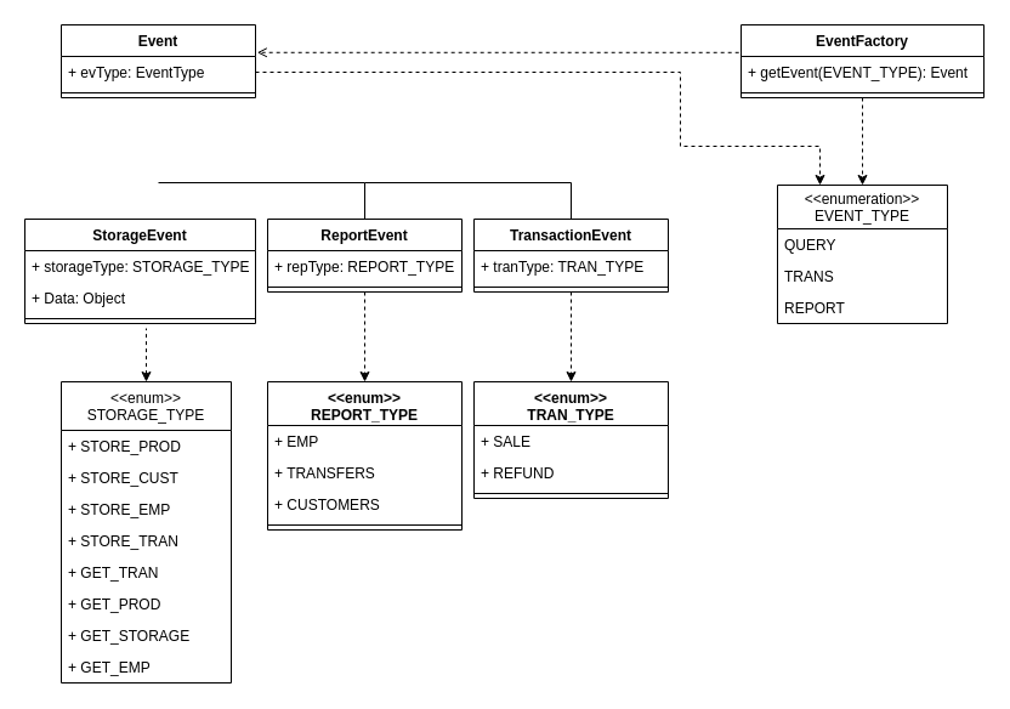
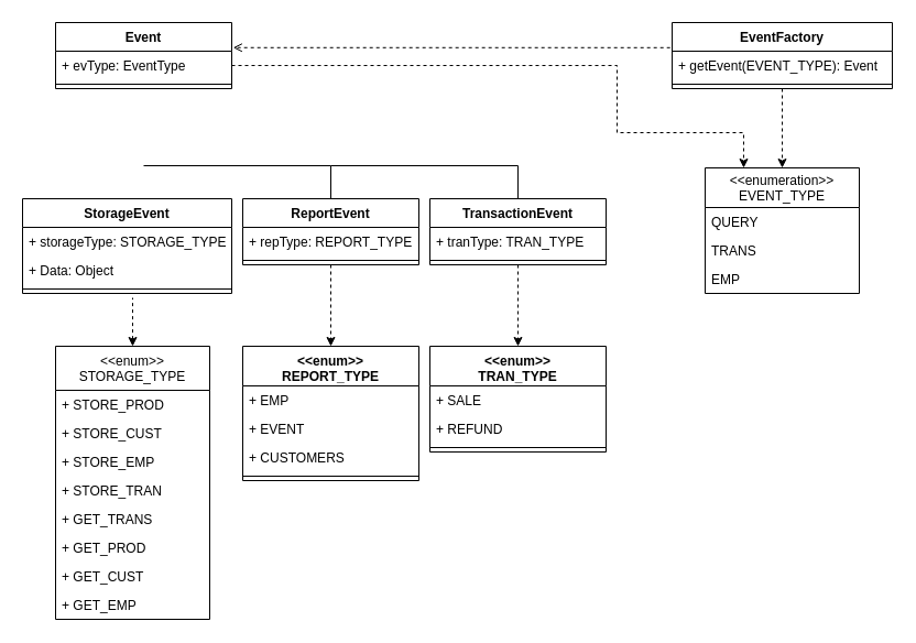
  <mxCell id="0" />
  <mxCell id="1" parent="0" />
  <mxCell id="2" value="Event" style="swimlane;fontStyle=1;align=center;verticalAlign=top;childLayout=stackLayout;horizontal=1;startSize=26;horizontalStack=0;resizeParent=1;resizeParentMax=0;resizeLast=0;collapsible=1;marginBottom=0;" parent="1" vertex="1"><mxGeometry x="50" y="20" width="160" height="60" as="geometry" /></mxCell>
  <mxCell id="3" value="+ evType: EventType" style="text;strokeColor=none;fillColor=none;align=left;verticalAlign=top;spacingLeft=4;spacingRight=4;overflow=hidden;rotatable=0;points=[[0,0.5],[1,0.5]];portConstraint=eastwest;" parent="2" vertex="1"><mxGeometry y="26" width="160" height="26" as="geometry" /></mxCell>
  <mxCell id="4" value="" style="line;strokeWidth=1;fillColor=none;align=left;verticalAlign=middle;spacingTop=-1;spacingLeft=3;spacingRight=3;rotatable=0;labelPosition=right;points=[];portConstraint=eastwest;" parent="2" vertex="1"><mxGeometry y="52" width="160" height="8" as="geometry" /></mxCell>
  <mxCell id="5" style="edgeStyle=orthogonalEdgeStyle;rounded=0;orthogonalLoop=1;jettySize=auto;html=1;exitX=0.5;exitY=0;exitDx=0;exitDy=0;endArrow=none;endFill=0;startArrow=classic;startFill=1;dashed=1;" parent="1" source="6" edge="1"><mxGeometry relative="1" as="geometry"><mxPoint x="120" y="270" as="targetPoint" /><mxPoint x="120" y="314" as="sourcePoint" /></mxGeometry></mxCell>
  <mxCell id="6" value="&lt;&lt;enum&gt;&gt;&#10;STORAGE_TYPE" style="swimlane;fontStyle=0;childLayout=stackLayout;horizontal=1;startSize=40;fillColor=none;horizontalStack=0;resizeParent=1;resizeParentMax=0;resizeLast=0;collapsible=1;marginBottom=0;" parent="1" vertex="1"><mxGeometry x="50" y="314" width="140" height="248" as="geometry" /></mxCell>
  <mxCell id="7" value="+ STORE_PROD" style="text;strokeColor=none;fillColor=none;align=left;verticalAlign=top;spacingLeft=4;spacingRight=4;overflow=hidden;rotatable=0;points=[[0,0.5],[1,0.5]];portConstraint=eastwest;" parent="6" vertex="1"><mxGeometry y="40" width="140" height="26" as="geometry" /></mxCell>
  <mxCell id="8" value="+ STORE_CUST" style="text;strokeColor=none;fillColor=none;align=left;verticalAlign=top;spacingLeft=4;spacingRight=4;overflow=hidden;rotatable=0;points=[[0,0.5],[1,0.5]];portConstraint=eastwest;" parent="6" vertex="1"><mxGeometry y="66" width="140" height="26" as="geometry" /></mxCell>
  <mxCell id="9" value="+ STORE_EMP" style="text;strokeColor=none;fillColor=none;align=left;verticalAlign=top;spacingLeft=4;spacingRight=4;overflow=hidden;rotatable=0;points=[[0,0.5],[1,0.5]];portConstraint=eastwest;" parent="6" vertex="1"><mxGeometry y="92" width="140" height="26" as="geometry" /></mxCell>
  <mxCell id="10" value="+ STORE_TRAN" style="text;strokeColor=none;fillColor=none;align=left;verticalAlign=top;spacingLeft=4;spacingRight=4;overflow=hidden;rotatable=0;points=[[0,0.5],[1,0.5]];portConstraint=eastwest;" parent="6" vertex="1"><mxGeometry y="118" width="140" height="26" as="geometry" /></mxCell>
- <mxCell id="11" value="+ GET_TRAN" style="text;strokeColor=none;fillColor=none;align=left;verticalAlign=top;spacingLeft=4;spacingRight=4;overflow=hidden;rotatable=0;points=[[0,0.5],[1,0.5]];portConstraint=eastwest;" parent="6" vertex="1"><mxGeometry y="144" width="140" height="26" as="geometry" /></mxCell>
+ <mxCell id="11" value="+ GET_TRANS" style="text;strokeColor=none;fillColor=none;align=left;verticalAlign=top;spacingLeft=4;spacingRight=4;overflow=hidden;rotatable=0;points=[[0,0.5],[1,0.5]];portConstraint=eastwest;" parent="6" vertex="1"><mxGeometry y="144" width="140" height="26" as="geometry" /></mxCell>
  <mxCell id="12" value="+ GET_PROD" style="text;strokeColor=none;fillColor=none;align=left;verticalAlign=top;spacingLeft=4;spacingRight=4;overflow=hidden;rotatable=0;points=[[0,0.5],[1,0.5]];portConstraint=eastwest;" parent="6" vertex="1"><mxGeometry y="170" width="140" height="26" as="geometry" /></mxCell>
- <mxCell id="13" value="+ GET_STORAGE" style="text;strokeColor=none;fillColor=none;align=left;verticalAlign=top;spacingLeft=4;spacingRight=4;overflow=hidden;rotatable=0;points=[[0,0.5],[1,0.5]];portConstraint=eastwest;" parent="6" vertex="1"><mxGeometry y="196" width="140" height="26" as="geometry" /></mxCell>
+ <mxCell id="13" value="+ GET_CUST" style="text;strokeColor=none;fillColor=none;align=left;verticalAlign=top;spacingLeft=4;spacingRight=4;overflow=hidden;rotatable=0;points=[[0,0.5],[1,0.5]];portConstraint=eastwest;" parent="6" vertex="1"><mxGeometry y="196" width="140" height="26" as="geometry" /></mxCell>
  <mxCell id="14" value="+ GET_EMP" style="text;strokeColor=none;fillColor=none;align=left;verticalAlign=top;spacingLeft=4;spacingRight=4;overflow=hidden;rotatable=0;points=[[0,0.5],[1,0.5]];portConstraint=eastwest;" parent="6" vertex="1"><mxGeometry y="222" width="140" height="26" as="geometry" /></mxCell>
  <mxCell id="15" value="&lt;&lt;enumeration&gt;&gt;&#10;EVENT_TYPE" style="swimlane;fontStyle=0;childLayout=stackLayout;horizontal=1;startSize=36;fillColor=none;horizontalStack=0;resizeParent=1;resizeParentMax=0;resizeLast=0;collapsible=1;marginBottom=0;" parent="1" vertex="1"><mxGeometry x="640" y="152" width="140" height="114" as="geometry" /></mxCell>
  <mxCell id="16" value="QUERY" style="text;strokeColor=none;fillColor=none;align=left;verticalAlign=top;spacingLeft=4;spacingRight=4;overflow=hidden;rotatable=0;points=[[0,0.5],[1,0.5]];portConstraint=eastwest;" parent="15" vertex="1"><mxGeometry y="36" width="140" height="26" as="geometry" /></mxCell>
  <mxCell id="17" value="TRANS" style="text;strokeColor=none;fillColor=none;align=left;verticalAlign=top;spacingLeft=4;spacingRight=4;overflow=hidden;rotatable=0;points=[[0,0.5],[1,0.5]];portConstraint=eastwest;" parent="15" vertex="1"><mxGeometry y="62" width="140" height="26" as="geometry" /></mxCell>
- <mxCell id="18" value="REPORT" style="text;strokeColor=none;fillColor=none;align=left;verticalAlign=top;spacingLeft=4;spacingRight=4;overflow=hidden;rotatable=0;points=[[0,0.5],[1,0.5]];portConstraint=eastwest;" parent="15" vertex="1"><mxGeometry y="88" width="140" height="26" as="geometry" /></mxCell>
+ <mxCell id="18" value="EMP" style="text;strokeColor=none;fillColor=none;align=left;verticalAlign=top;spacingLeft=4;spacingRight=4;overflow=hidden;rotatable=0;points=[[0,0.5],[1,0.5]];portConstraint=eastwest;" parent="15" vertex="1"><mxGeometry y="88" width="140" height="26" as="geometry" /></mxCell>
  <mxCell id="19" value="StorageEvent" style="swimlane;fontStyle=1;align=center;verticalAlign=top;childLayout=stackLayout;horizontal=1;startSize=26;horizontalStack=0;resizeParent=1;resizeParentMax=0;resizeLast=0;collapsible=1;marginBottom=0;" parent="1" vertex="1"><mxGeometry x="20" y="180" width="190" height="86" as="geometry" /></mxCell>
  <mxCell id="20" value="+ storageType: STORAGE_TYPE" style="text;strokeColor=none;fillColor=none;align=left;verticalAlign=top;spacingLeft=4;spacingRight=4;overflow=hidden;rotatable=0;points=[[0,0.5],[1,0.5]];portConstraint=eastwest;" parent="19" vertex="1"><mxGeometry y="26" width="190" height="26" as="geometry" /></mxCell>
  <mxCell id="21" value="+ Data: Object" style="text;strokeColor=none;fillColor=none;align=left;verticalAlign=top;spacingLeft=4;spacingRight=4;overflow=hidden;rotatable=0;points=[[0,0.5],[1,0.5]];portConstraint=eastwest;" parent="19" vertex="1"><mxGeometry y="52" width="190" height="26" as="geometry" /></mxCell>
  <mxCell id="22" value="" style="line;strokeWidth=1;fillColor=none;align=left;verticalAlign=middle;spacingTop=-1;spacingLeft=3;spacingRight=3;rotatable=0;labelPosition=right;points=[];portConstraint=eastwest;" parent="19" vertex="1"><mxGeometry y="78" width="190" height="8" as="geometry" /></mxCell>
  <mxCell id="23" style="edgeStyle=orthogonalEdgeStyle;rounded=0;orthogonalLoop=1;jettySize=auto;html=1;exitX=0.5;exitY=1;exitDx=0;exitDy=0;entryX=0.5;entryY=0;entryDx=0;entryDy=0;dashed=1;" parent="1" source="24" target="15" edge="1"><mxGeometry relative="1" as="geometry" /></mxCell>
  <mxCell id="24" value="EventFactory" style="swimlane;fontStyle=1;align=center;verticalAlign=top;childLayout=stackLayout;horizontal=1;startSize=26;horizontalStack=0;resizeParent=1;resizeParentMax=0;resizeLast=0;collapsible=1;marginBottom=0;" parent="1" vertex="1"><mxGeometry x="610" y="20" width="200" height="60" as="geometry" /></mxCell>
  <mxCell id="25" value="+ getEvent(EVENT_TYPE): Event " style="text;strokeColor=none;fillColor=none;align=left;verticalAlign=top;spacingLeft=4;spacingRight=4;overflow=hidden;rotatable=0;points=[[0,0.5],[1,0.5]];portConstraint=eastwest;" parent="24" vertex="1"><mxGeometry y="26" width="200" height="26" as="geometry" /></mxCell>
  <mxCell id="26" value="" style="line;strokeWidth=1;fillColor=none;align=left;verticalAlign=middle;spacingTop=-1;spacingLeft=3;spacingRight=3;rotatable=0;labelPosition=right;points=[];portConstraint=eastwest;" parent="24" vertex="1"><mxGeometry y="52" width="200" height="8" as="geometry" /></mxCell>
  <mxCell id="27" style="edgeStyle=orthogonalEdgeStyle;rounded=0;orthogonalLoop=1;jettySize=auto;html=1;exitX=0;exitY=0.5;exitDx=0;exitDy=0;entryX=1.008;entryY=-0.124;entryDx=0;entryDy=0;dashed=1;entryPerimeter=0;endArrow=open;" parent="1" source="25" target="3" edge="1"><mxGeometry relative="1" as="geometry"><Array as="points"><mxPoint x="610" y="43" /></Array></mxGeometry></mxCell>
  <mxCell id="28" style="edgeStyle=orthogonalEdgeStyle;rounded=0;orthogonalLoop=1;jettySize=auto;html=1;exitX=0.5;exitY=1;exitDx=0;exitDy=0;entryX=0.5;entryY=0;entryDx=0;entryDy=0;dashed=1;" parent="1" source="30" target="38" edge="1"><mxGeometry relative="1" as="geometry" /></mxCell>
  <mxCell id="29" style="edgeStyle=orthogonalEdgeStyle;rounded=0;orthogonalLoop=1;jettySize=auto;html=1;exitX=0.5;exitY=0;exitDx=0;exitDy=0;endArrow=none;endFill=0;" parent="1" source="30" edge="1"><mxGeometry relative="1" as="geometry"><mxPoint x="130" y="150" as="targetPoint" /><Array as="points"><mxPoint x="300" y="150" /><mxPoint x="130" y="150" /></Array></mxGeometry></mxCell>
  <mxCell id="30" value="ReportEvent" style="swimlane;fontStyle=1;align=center;verticalAlign=top;childLayout=stackLayout;horizontal=1;startSize=26;horizontalStack=0;resizeParent=1;resizeParentMax=0;resizeLast=0;collapsible=1;marginBottom=0;" parent="1" vertex="1"><mxGeometry x="220" y="180" width="160" height="60" as="geometry" /></mxCell>
  <mxCell id="31" value="+ repType: REPORT_TYPE" style="text;strokeColor=none;fillColor=none;align=left;verticalAlign=top;spacingLeft=4;spacingRight=4;overflow=hidden;rotatable=0;points=[[0,0.5],[1,0.5]];portConstraint=eastwest;" parent="30" vertex="1"><mxGeometry y="26" width="160" height="26" as="geometry" /></mxCell>
  <mxCell id="32" value="" style="line;strokeWidth=1;fillColor=none;align=left;verticalAlign=middle;spacingTop=-1;spacingLeft=3;spacingRight=3;rotatable=0;labelPosition=right;points=[];portConstraint=eastwest;" parent="30" vertex="1"><mxGeometry y="52" width="160" height="8" as="geometry" /></mxCell>
  <mxCell id="33" style="edgeStyle=orthogonalEdgeStyle;rounded=0;orthogonalLoop=1;jettySize=auto;html=1;exitX=0.5;exitY=1;exitDx=0;exitDy=0;entryX=0.5;entryY=0;entryDx=0;entryDy=0;dashed=1;" parent="1" source="35" target="43" edge="1"><mxGeometry relative="1" as="geometry" /></mxCell>
  <mxCell id="34" style="edgeStyle=orthogonalEdgeStyle;rounded=0;orthogonalLoop=1;jettySize=auto;html=1;exitX=0.5;exitY=0;exitDx=0;exitDy=0;endArrow=none;endFill=0;" parent="1" source="35" edge="1"><mxGeometry relative="1" as="geometry"><mxPoint x="300" y="150" as="targetPoint" /><Array as="points"><mxPoint x="470" y="150" /></Array></mxGeometry></mxCell>
  <mxCell id="35" value="TransactionEvent" style="swimlane;fontStyle=1;align=center;verticalAlign=top;childLayout=stackLayout;horizontal=1;startSize=26;horizontalStack=0;resizeParent=1;resizeParentMax=0;resizeLast=0;collapsible=1;marginBottom=0;" parent="1" vertex="1"><mxGeometry x="390" y="180" width="160" height="60" as="geometry" /></mxCell>
  <mxCell id="36" value="+ tranType: TRAN_TYPE" style="text;strokeColor=none;fillColor=none;align=left;verticalAlign=top;spacingLeft=4;spacingRight=4;overflow=hidden;rotatable=0;points=[[0,0.5],[1,0.5]];portConstraint=eastwest;" parent="35" vertex="1"><mxGeometry y="26" width="160" height="26" as="geometry" /></mxCell>
  <mxCell id="37" value="" style="line;strokeWidth=1;fillColor=none;align=left;verticalAlign=middle;spacingTop=-1;spacingLeft=3;spacingRight=3;rotatable=0;labelPosition=right;points=[];portConstraint=eastwest;" parent="35" vertex="1"><mxGeometry y="52" width="160" height="8" as="geometry" /></mxCell>
  <mxCell id="38" value="&lt;&lt;enum&gt;&gt;&#10;REPORT_TYPE" style="swimlane;fontStyle=1;align=center;verticalAlign=top;childLayout=stackLayout;horizontal=1;startSize=36;horizontalStack=0;resizeParent=1;resizeParentMax=0;resizeLast=0;collapsible=1;marginBottom=0;" parent="1" vertex="1"><mxGeometry x="220" y="314" width="160" height="122" as="geometry" /></mxCell>
  <mxCell id="39" value="+ EMP" style="text;strokeColor=none;fillColor=none;align=left;verticalAlign=top;spacingLeft=4;spacingRight=4;overflow=hidden;rotatable=0;points=[[0,0.5],[1,0.5]];portConstraint=eastwest;" parent="38" vertex="1"><mxGeometry y="36" width="160" height="26" as="geometry" /></mxCell>
- <mxCell id="40" value="+ TRANSFERS" style="text;strokeColor=none;fillColor=none;align=left;verticalAlign=top;spacingLeft=4;spacingRight=4;overflow=hidden;rotatable=0;points=[[0,0.5],[1,0.5]];portConstraint=eastwest;" parent="38" vertex="1"><mxGeometry y="62" width="160" height="26" as="geometry" /></mxCell>
+ <mxCell id="40" value="+ EVENT" style="text;strokeColor=none;fillColor=none;align=left;verticalAlign=top;spacingLeft=4;spacingRight=4;overflow=hidden;rotatable=0;points=[[0,0.5],[1,0.5]];portConstraint=eastwest;" parent="38" vertex="1"><mxGeometry y="62" width="160" height="26" as="geometry" /></mxCell>
  <mxCell id="41" value="+ CUSTOMERS" style="text;strokeColor=none;fillColor=none;align=left;verticalAlign=top;spacingLeft=4;spacingRight=4;overflow=hidden;rotatable=0;points=[[0,0.5],[1,0.5]];portConstraint=eastwest;" parent="38" vertex="1"><mxGeometry y="88" width="160" height="26" as="geometry" /></mxCell>
  <mxCell id="42" value="" style="line;strokeWidth=1;fillColor=none;align=left;verticalAlign=middle;spacingTop=-1;spacingLeft=3;spacingRight=3;rotatable=0;labelPosition=right;points=[];portConstraint=eastwest;" parent="38" vertex="1"><mxGeometry y="114" width="160" height="8" as="geometry" /></mxCell>
  <mxCell id="43" value="&lt;&lt;enum&gt;&gt;&#10;TRAN_TYPE" style="swimlane;fontStyle=1;align=center;verticalAlign=top;childLayout=stackLayout;horizontal=1;startSize=36;horizontalStack=0;resizeParent=1;resizeParentMax=0;resizeLast=0;collapsible=1;marginBottom=0;" parent="1" vertex="1"><mxGeometry x="390" y="314" width="160" height="96" as="geometry" /></mxCell>
  <mxCell id="44" value="+ SALE" style="text;strokeColor=none;fillColor=none;align=left;verticalAlign=top;spacingLeft=4;spacingRight=4;overflow=hidden;rotatable=0;points=[[0,0.5],[1,0.5]];portConstraint=eastwest;" parent="43" vertex="1"><mxGeometry y="36" width="160" height="26" as="geometry" /></mxCell>
  <mxCell id="45" value="+ REFUND" style="text;strokeColor=none;fillColor=none;align=left;verticalAlign=top;spacingLeft=4;spacingRight=4;overflow=hidden;rotatable=0;points=[[0,0.5],[1,0.5]];portConstraint=eastwest;" parent="43" vertex="1"><mxGeometry y="62" width="160" height="26" as="geometry" /></mxCell>
  <mxCell id="46" value="" style="line;strokeWidth=1;fillColor=none;align=left;verticalAlign=middle;spacingTop=-1;spacingLeft=3;spacingRight=3;rotatable=0;labelPosition=right;points=[];portConstraint=eastwest;" parent="43" vertex="1"><mxGeometry y="88" width="160" height="8" as="geometry" /></mxCell>
  <mxCell id="47" style="edgeStyle=orthogonalEdgeStyle;rounded=0;orthogonalLoop=1;jettySize=auto;html=1;exitX=1;exitY=0.5;exitDx=0;exitDy=0;entryX=0.25;entryY=0;entryDx=0;entryDy=0;dashed=1;" edge="1" parent="1" source="3" target="15"><mxGeometry relative="1" as="geometry"><Array as="points"><mxPoint x="560" y="59" /><mxPoint x="560" y="120" /><mxPoint x="675" y="120" /></Array></mxGeometry></mxCell>
